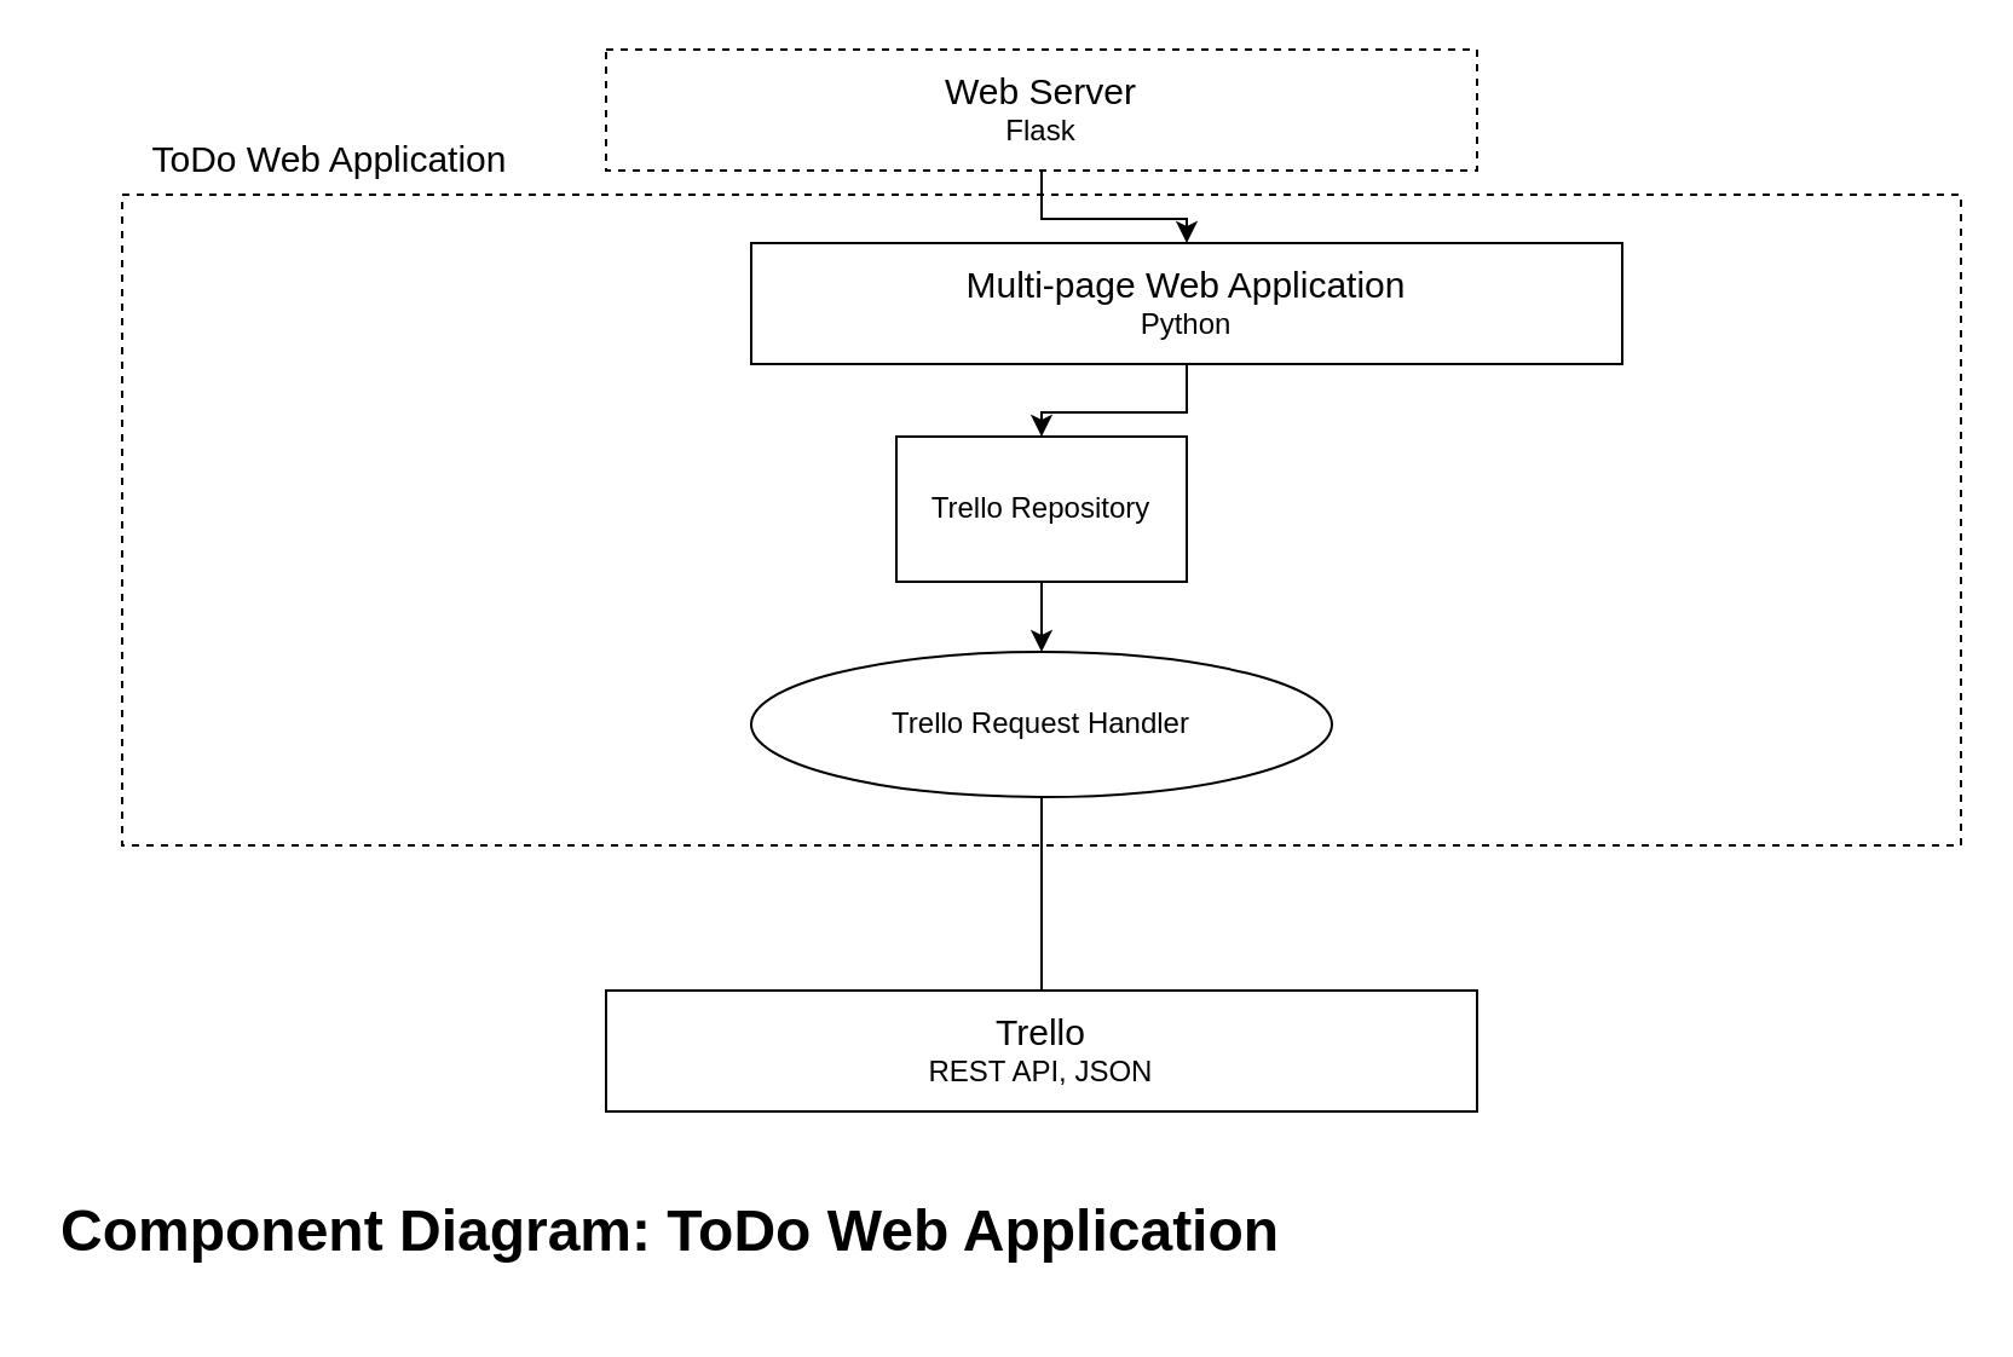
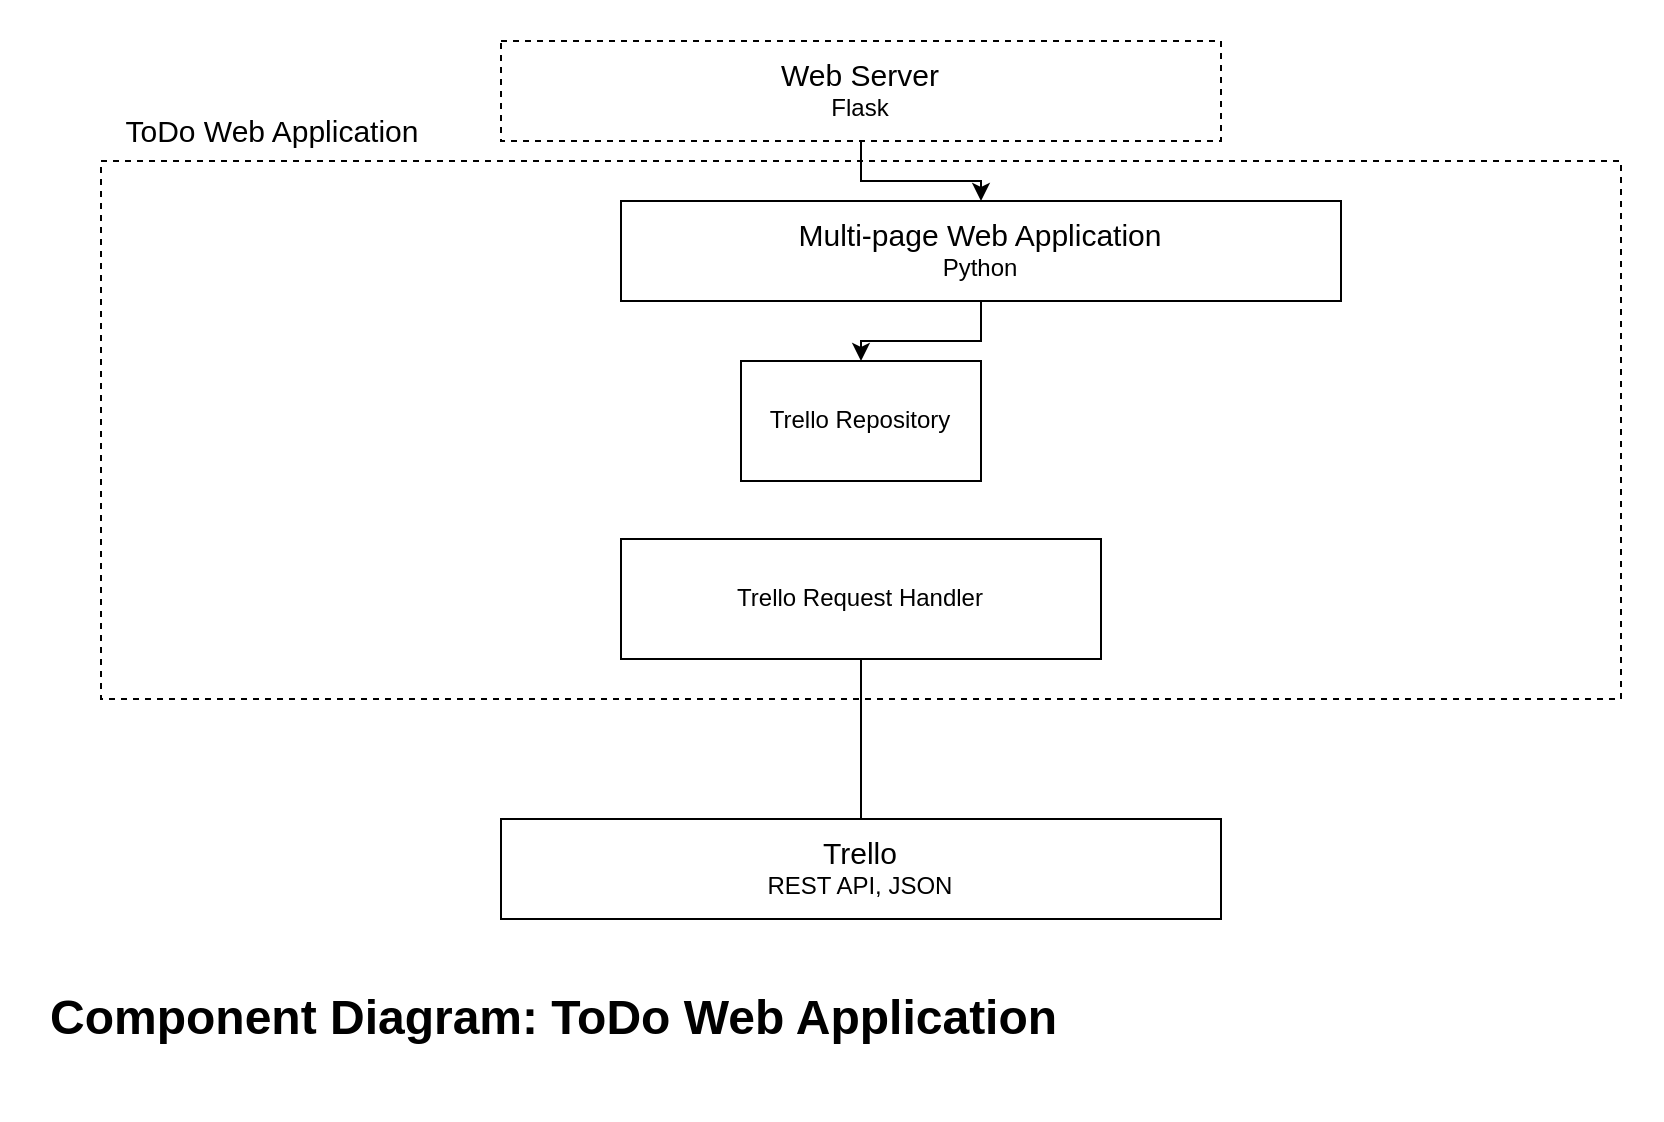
  <mxCell id="0" />
  <mxCell id="1" parent="0" />
  <mxCell id="2" value="" style="rounded=0;whiteSpace=wrap;html=1;dashed=1;" parent="1" vertex="1"><mxGeometry x="50" y="80" width="760" height="269" as="geometry" /></mxCell>
  <mxCell id="3" value="" style="edgeStyle=orthogonalEdgeStyle;rounded=0;orthogonalLoop=1;jettySize=auto;html=1;fontSize=15;endArrow=none;" parent="1" source="4" target="12" edge="1"><mxGeometry relative="1" as="geometry" /></mxCell>
- <mxCell id="4" value="Trello Request Handler" style="ellipse;whiteSpace=wrap;html=1;" parent="1" vertex="1"><mxGeometry x="310" y="269" width="240" height="60" as="geometry" /></mxCell>
+ <mxCell id="4" value="Trello Request Handler" style="rounded=0;whiteSpace=wrap;html=1;" parent="1" vertex="1"><mxGeometry x="310" y="269" width="240" height="60" as="geometry" /></mxCell>
  <mxCell id="5" value="&lt;h1&gt;Component Diagram: ToDo Web Application&lt;/h1&gt;" style="text;html=1;strokeColor=none;fillColor=none;spacing=5;spacingTop=-20;whiteSpace=wrap;overflow=hidden;rounded=0;dashed=1;" parent="1" vertex="1"><mxGeometry x="20" y="489" width="560" height="50" as="geometry" /></mxCell>
  <mxCell id="6" value="" style="edgeStyle=orthogonalEdgeStyle;rounded=0;orthogonalLoop=1;jettySize=auto;html=1;fontSize=15;" edge="1" parent="1" source="7" target="11"><mxGeometry relative="1" as="geometry" /></mxCell>
  <mxCell id="7" value="&lt;font style=&quot;font-size: 15px&quot;&gt;Multi-page Web Application&lt;/font&gt;&lt;br&gt;Python" style="rounded=0;whiteSpace=wrap;html=1;" parent="1" vertex="1"><mxGeometry x="310" y="100" width="360" height="50" as="geometry" /></mxCell>
  <mxCell id="8" style="edgeStyle=orthogonalEdgeStyle;rounded=0;orthogonalLoop=1;jettySize=auto;html=1;exitX=0.5;exitY=1;exitDx=0;exitDy=0;fontSize=15;" parent="1" source="9" target="7" edge="1"><mxGeometry relative="1" as="geometry" /></mxCell>
  <mxCell id="9" value="&lt;font style=&quot;font-size: 15px&quot;&gt;Web Server&lt;/font&gt;&lt;br&gt;Flask" style="rounded=0;whiteSpace=wrap;html=1;dashed=1;" parent="1" vertex="1"><mxGeometry x="250" y="20" width="360" height="50" as="geometry" /></mxCell>
- <mxCell id="10" style="edgeStyle=orthogonalEdgeStyle;rounded=0;orthogonalLoop=1;jettySize=auto;html=1;exitX=0.5;exitY=1;exitDx=0;exitDy=0;entryX=0.5;entryY=0;entryDx=0;entryDy=0;fontSize=15;" parent="1" source="11" target="4" edge="1"><mxGeometry relative="1" as="geometry" /></mxCell>
  <mxCell id="11" value="Trello Repository" style="rounded=0;whiteSpace=wrap;html=1;" parent="1" vertex="1"><mxGeometry x="370" y="180" width="120" height="60" as="geometry" /></mxCell>
  <mxCell id="12" value="&lt;span&gt;&lt;font style=&quot;font-size: 15px&quot;&gt;Trello&lt;/font&gt;&lt;br&gt;REST API, JSON&lt;br&gt;&lt;/span&gt;" style="rounded=0;whiteSpace=wrap;html=1;" parent="1" vertex="1"><mxGeometry x="250" y="409" width="360" height="50" as="geometry" /></mxCell>
  <mxCell id="13" value="ToDo Web Application" style="text;html=1;strokeColor=none;fillColor=none;align=center;verticalAlign=middle;whiteSpace=wrap;rounded=0;fontSize=15;" parent="1" vertex="1"><mxGeometry x="26" y="50" width="220" height="30" as="geometry" /></mxCell>
